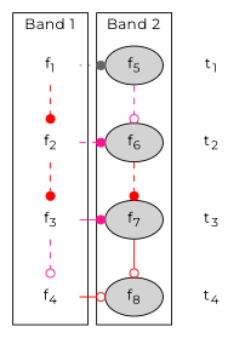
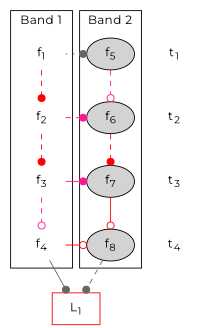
  digraph {
    rankdir=TB
    fontname=Montserrat
    node [style=filled fontname=Montserrat]
    edge [color=red style=dashed arrowhead=dot fontname=Montserrat]
    n1 [color=white label=<f<SUB>1</SUB>>]
    n2 [color=white label=<f<SUB>2</SUB>>]
    n3 [color=white label=<f<SUB>3</SUB>>]
    n4 [color=white label=<f<SUB>4</SUB>>]
    n5 [label=<f<SUB>5</SUB>>]
    n6 [label=<f<SUB>6</SUB>>]
    n7 [label=<f<SUB>7</SUB>>]
    n8 [label=<f<SUB>8</SUB>>]
+   n9 [color=red label=<L<SUB>1</SUB>> shape=box style=""]
    n10 [label=<t<SUB>1</SUB>> shape=none style=""]
    n11 [label=<t<SUB>2</SUB>> shape=none style=""]
    n12 [label=<t<SUB>3</SUB>> shape=none style=""]
    n13 [label=<t<SUB>4</SUB>> shape=none style=""]
    subgraph cluster_1 {
      label="Band 1"
      n1
      n2
      n3
      n4
    }
    subgraph cluster_2 {
      label="Band 2"
      rank=min
      n5
      n6
      n7
      n8
    }
    n1 -> n2
    n1 -> n5 [color=gray40 constraint=false style=dotted]
    n2 -> n3
    n2 -> n6 [color=deeppink constraint=false]
    n3 -> n4 [color=deeppink arrowhead=odot]
    n3 -> n7 [color=deeppink constraint=false style=solid]
    n4 -> n8 [constraint=false style=solid arrowhead=odot]
+   n4 -> n9 [color=gray40 constraint=true style=solid]
    n5 -> n6 [color=deeppink arrowhead=odot]
    n6 -> n7
    n7 -> n8 [style=solid arrowhead=odot]
+   n8 -> n9 [color=gray40 constraint=true]
    n10 -> n11 [color=blue constraint=true style=invis arrowhead=""]
    n11 -> n12 [color=blue constraint=true style=invis arrowhead=""]
    n12 -> n13 [color=blue constraint=true style=invis arrowhead=""]
  }
